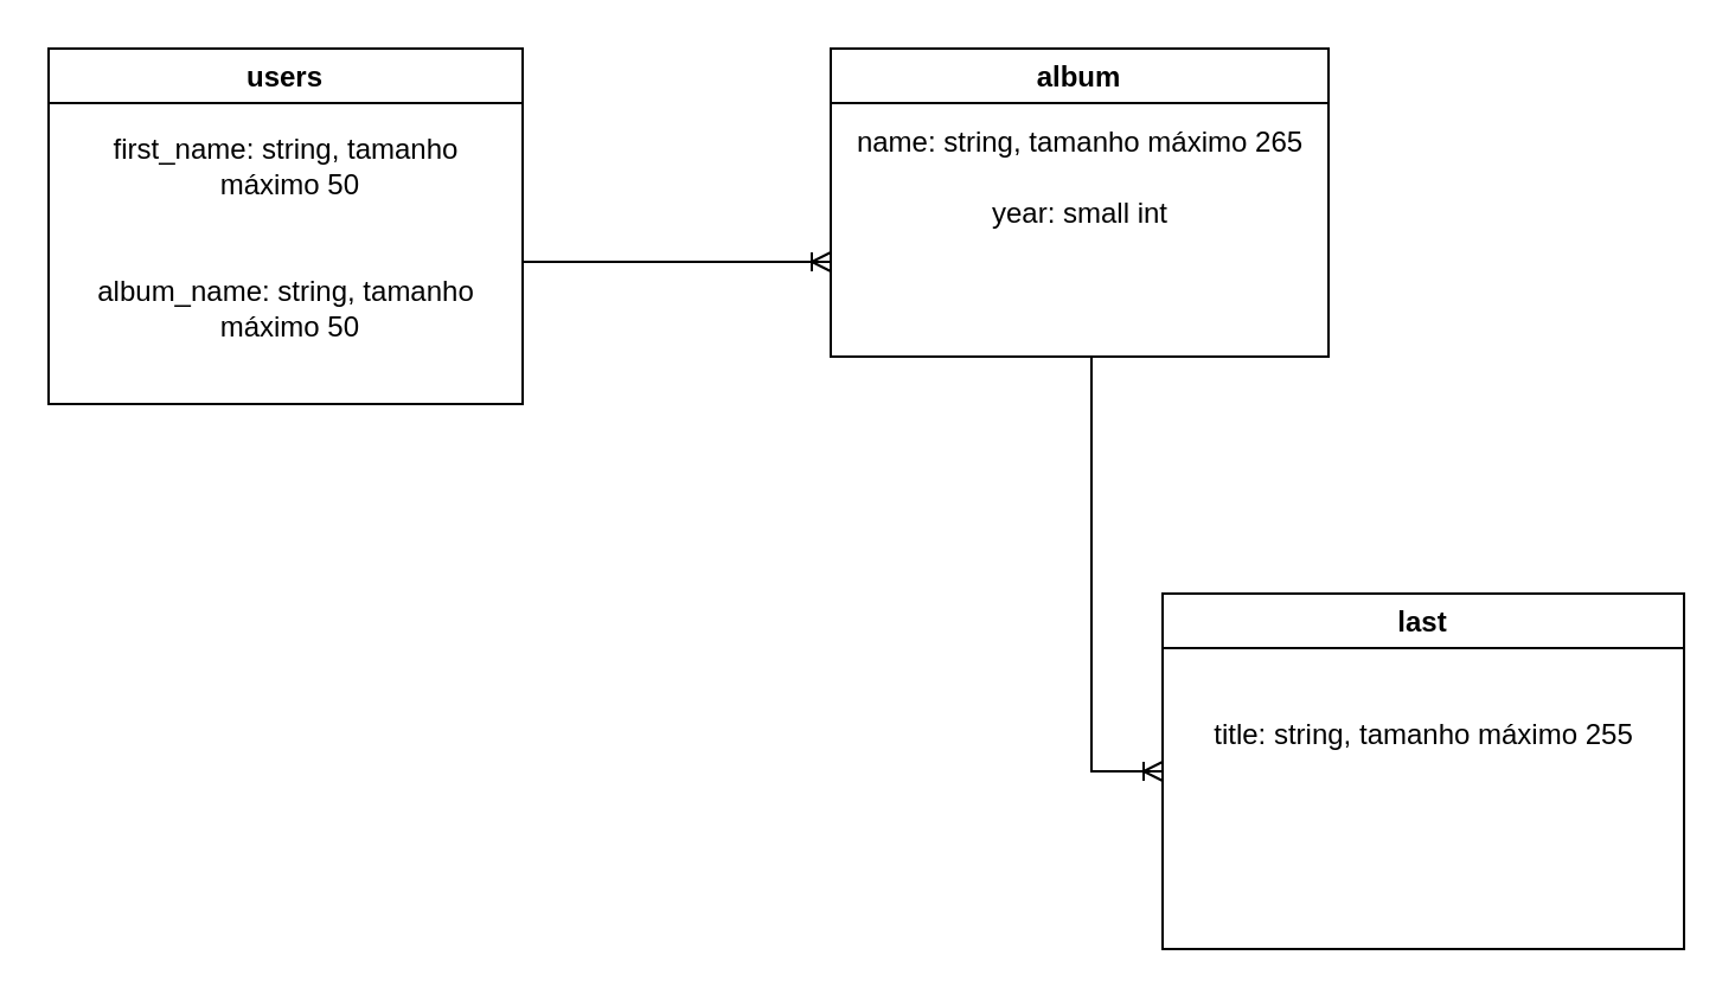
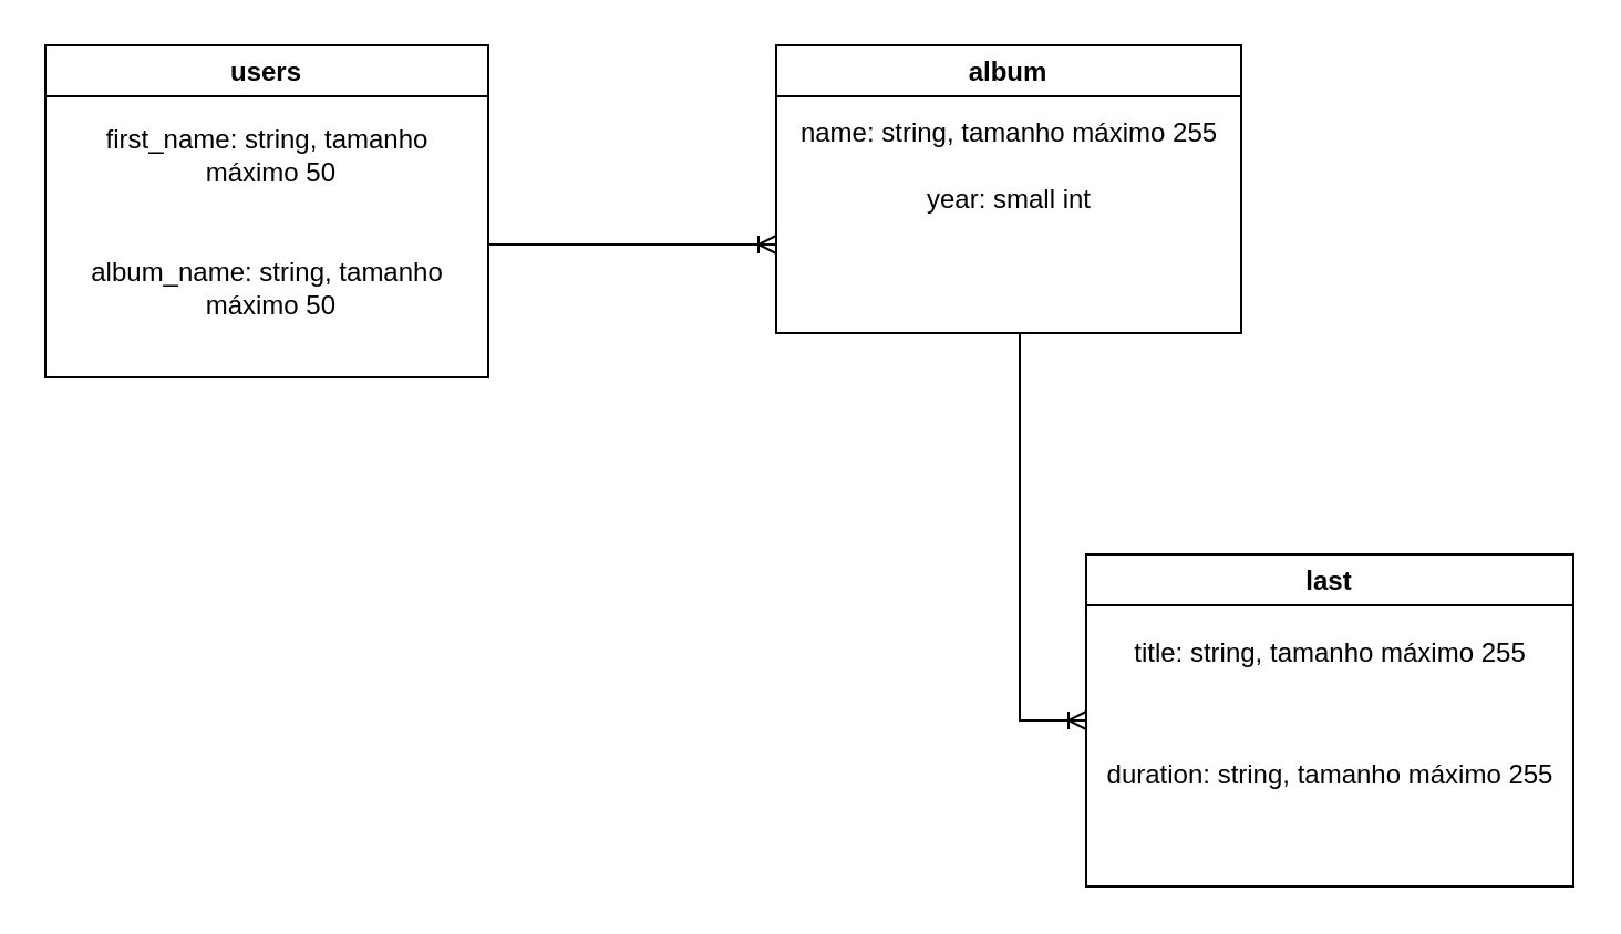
  <mxCell id="0" />
  <mxCell id="1" parent="0" />
  <mxCell id="2" value="users" style="swimlane;" parent="1" vertex="1"><mxGeometry x="20" y="20" width="200" height="150" as="geometry" /></mxCell>
  <mxCell id="3" value="first_name: string, tamanho&lt;br&gt;&amp;nbsp;máximo 50" style="text;html=1;align=center;verticalAlign=middle;resizable=0;points=[];autosize=1;strokeColor=none;fillColor=none;" parent="2" vertex="1"><mxGeometry x="15" y="30" width="170" height="40" as="geometry" /></mxCell>
  <mxCell id="4" value="album_name: string, tamanho&lt;br&gt;&amp;nbsp;máximo 50" style="text;html=1;align=center;verticalAlign=middle;resizable=0;points=[];autosize=1;strokeColor=none;fillColor=none;" parent="2" vertex="1"><mxGeometry x="15" y="90" width="170" height="40" as="geometry" /></mxCell>
  <mxCell id="5" value="album" style="swimlane;startSize=23;" parent="1" vertex="1"><mxGeometry x="350" y="20" width="210" height="130" as="geometry" /></mxCell>
- <mxCell id="6" value="name: string, tamanho máximo 265" style="text;html=1;align=center;verticalAlign=middle;resizable=0;points=[];autosize=1;strokeColor=none;fillColor=none;" parent="5" vertex="1"><mxGeometry y="25" width="210" height="30" as="geometry" /></mxCell>
+ <mxCell id="6" value="name: string, tamanho máximo 255" style="text;html=1;align=center;verticalAlign=middle;resizable=0;points=[];autosize=1;strokeColor=none;fillColor=none;" parent="5" vertex="1"><mxGeometry y="25" width="210" height="30" as="geometry" /></mxCell>
  <mxCell id="7" value="year: small int" style="text;html=1;align=center;verticalAlign=middle;resizable=0;points=[];autosize=1;strokeColor=none;fillColor=none;" parent="5" vertex="1"><mxGeometry x="55" y="55" width="100" height="30" as="geometry" /></mxCell>
  <mxCell id="8" value="last" style="swimlane;" parent="1" vertex="1"><mxGeometry x="490" y="250" width="220" height="150" as="geometry" /></mxCell>
- <mxCell id="9" value="title: string, tamanho máximo 255" style="text;html=1;align=center;verticalAlign=middle;resizable=0;points=[];autosize=1;strokeColor=none;fillColor=none;" parent="8" vertex="1"><mxGeometry x="10" y="45" width="200" height="30" as="geometry" /></mxCell>
+ <mxCell id="9" value="title: string, tamanho máximo 255" style="text;html=1;align=center;verticalAlign=middle;resizable=0;points=[];autosize=1;strokeColor=none;fillColor=none;" parent="8" vertex="1"><mxGeometry x="10" y="30" width="200" height="30" as="geometry" /></mxCell>
+ <mxCell id="10" value="duration: string, tamanho máximo 255" style="text;html=1;align=center;verticalAlign=middle;resizable=0;points=[];autosize=1;strokeColor=none;fillColor=none;" vertex="1" parent="8"><mxGeometry y="85" width="220" height="30" as="geometry" /></mxCell>
  <mxCell id="11" value="" style="edgeStyle=entityRelationEdgeStyle;fontSize=12;html=1;endArrow=ERoneToMany;rounded=0;" parent="1" edge="1"><mxGeometry width="100" height="100" relative="1" as="geometry"><mxPoint x="220" y="110" as="sourcePoint" /><mxPoint x="350" y="110" as="targetPoint" /></mxGeometry></mxCell>
  <mxCell id="12" value="" style="edgeStyle=entityRelationEdgeStyle;fontSize=12;html=1;endArrow=ERoneToMany;rounded=0;entryX=0;entryY=0.5;entryDx=0;entryDy=0;" edge="1" parent="1" target="8"><mxGeometry width="100" height="100" relative="1" as="geometry"><mxPoint x="430" y="150" as="sourcePoint" /><mxPoint x="480" y="420" as="targetPoint" /></mxGeometry></mxCell>
